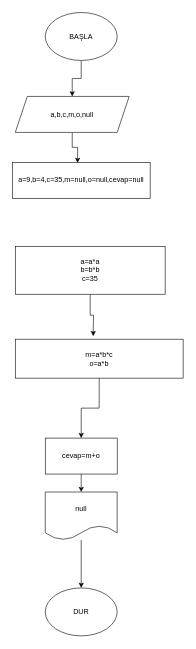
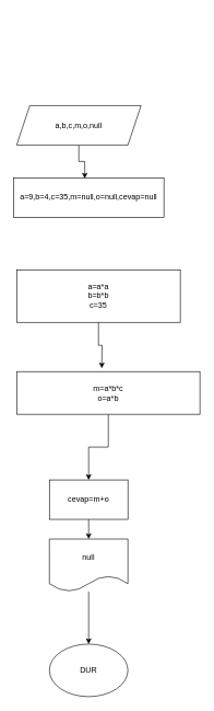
  <mxCell id="0" />
  <mxCell id="1" parent="0" />
- <mxCell id="2" style="edgeStyle=orthogonalEdgeStyle;rounded=0;orthogonalLoop=1;jettySize=auto;html=1;exitX=0.5;exitY=1;exitDx=0;exitDy=0;" edge="1" parent="1" source="3" target="5"><mxGeometry relative="1" as="geometry" /></mxCell>
- <mxCell id="3" value="BAŞLA" style="ellipse;whiteSpace=wrap;html=1;" vertex="1" parent="1"><mxGeometry x="75" y="20" width="120" height="80" as="geometry" /></mxCell>
  <mxCell id="4" style="edgeStyle=orthogonalEdgeStyle;rounded=0;orthogonalLoop=1;jettySize=auto;html=1;exitX=0.5;exitY=1;exitDx=0;exitDy=0;entryX=0.474;entryY=0.017;entryDx=0;entryDy=0;entryPerimeter=0;" edge="1" parent="1" source="5" target="6"><mxGeometry relative="1" as="geometry" /></mxCell>
  <mxCell id="5" value="a,b,c,m,o,null" style="shape=parallelogram;perimeter=parallelogramPerimeter;whiteSpace=wrap;html=1;fixedSize=1;" vertex="1" parent="1"><mxGeometry x="25" y="160" width="190" height="60" as="geometry" /></mxCell>
  <mxCell id="6" value="a=9,b=4,c=35,m=null,o=null,cevap=null" style="rounded=0;whiteSpace=wrap;html=1;" vertex="1" parent="1"><mxGeometry x="20" y="270" width="230" height="60" as="geometry" /></mxCell>
  <mxCell id="7" style="edgeStyle=orthogonalEdgeStyle;rounded=0;orthogonalLoop=1;jettySize=auto;html=1;" edge="1" parent="1" source="8" target="10"><mxGeometry relative="1" as="geometry" /></mxCell>
  <mxCell id="8" value="m=a*b*c&lt;br&gt;o=a*b&lt;br&gt;" style="rounded=0;whiteSpace=wrap;html=1;" vertex="1" parent="1"><mxGeometry x="25" y="565" width="280" height="65" as="geometry" /></mxCell>
  <mxCell id="9" style="edgeStyle=orthogonalEdgeStyle;rounded=0;orthogonalLoop=1;jettySize=auto;html=1;exitX=0.5;exitY=1;exitDx=0;exitDy=0;entryX=0.5;entryY=0;entryDx=0;entryDy=0;" edge="1" parent="1" source="10" target="14"><mxGeometry relative="1" as="geometry" /></mxCell>
  <mxCell id="10" value="cevap=m+o" style="rounded=0;whiteSpace=wrap;html=1;" vertex="1" parent="1"><mxGeometry x="75" y="730" width="120" height="60" as="geometry" /></mxCell>
  <mxCell id="11" style="edgeStyle=orthogonalEdgeStyle;rounded=0;orthogonalLoop=1;jettySize=auto;html=1;" edge="1" parent="1" source="12"><mxGeometry relative="1" as="geometry"><mxPoint x="155" y="560" as="targetPoint" /></mxGeometry></mxCell>
  <mxCell id="12" value="a=a*a&lt;br&gt;b=b*b&lt;br&gt;c=35" style="rounded=0;whiteSpace=wrap;html=1;" vertex="1" parent="1"><mxGeometry x="25" y="410" width="250" height="80" as="geometry" /></mxCell>
  <mxCell id="13" style="edgeStyle=orthogonalEdgeStyle;rounded=0;orthogonalLoop=1;jettySize=auto;html=1;entryX=0.5;entryY=0;entryDx=0;entryDy=0;" edge="1" parent="1" source="14" target="15"><mxGeometry relative="1" as="geometry" /></mxCell>
  <mxCell id="14" value="null" style="shape=document;whiteSpace=wrap;html=1;boundedLbl=1;" vertex="1" parent="1"><mxGeometry x="75" y="820" width="120" height="80" as="geometry" /></mxCell>
  <mxCell id="15" value="DUR" style="ellipse;whiteSpace=wrap;html=1;" vertex="1" parent="1"><mxGeometry x="75" y="980" width="120" height="80" as="geometry" /></mxCell>
